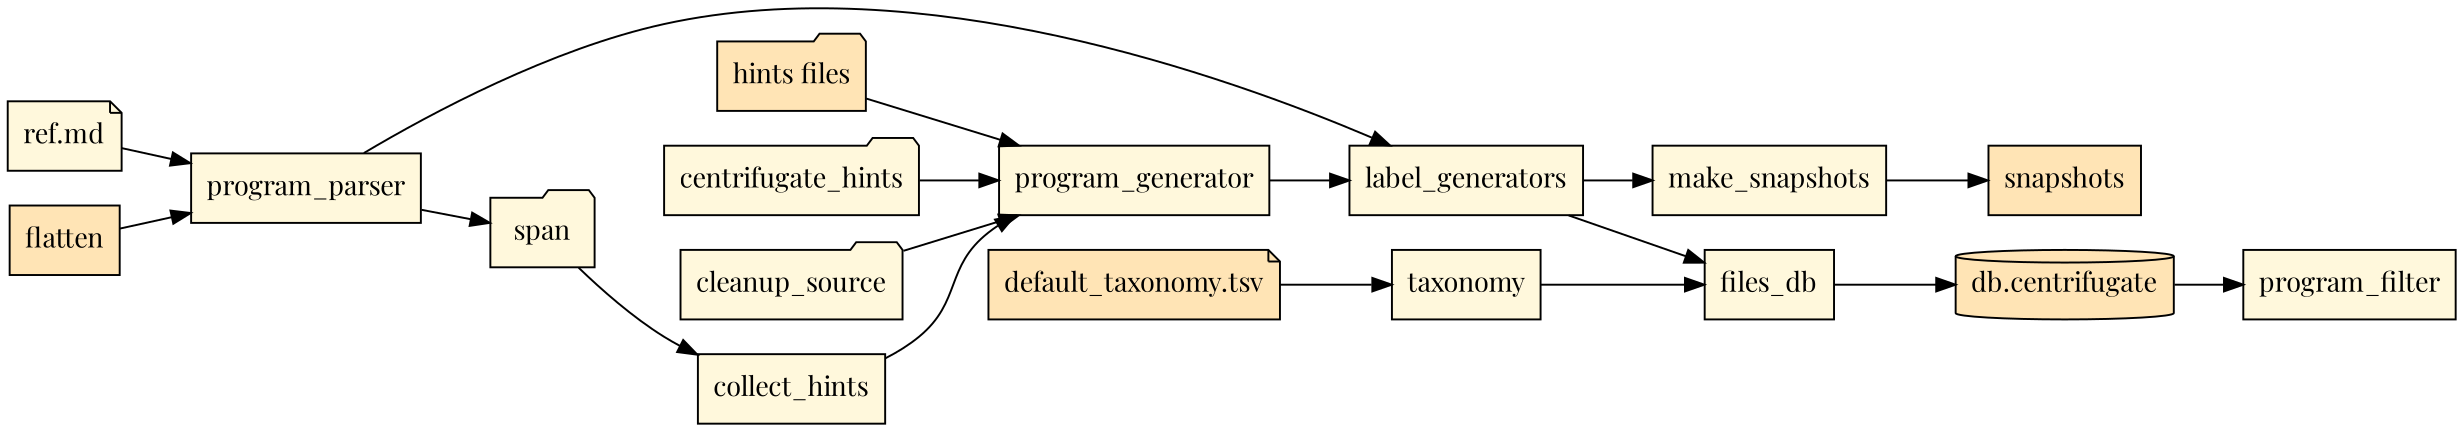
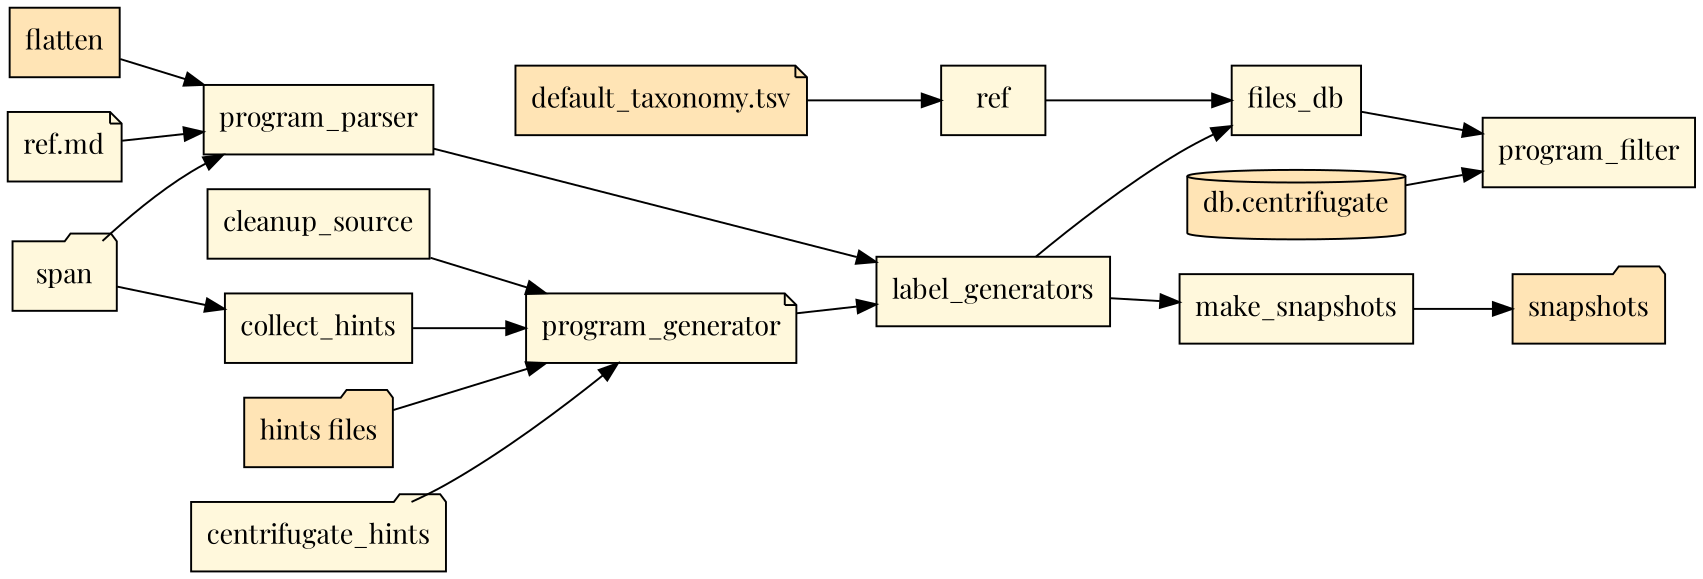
  digraph {
    fontname="Playfair Display"
    rankdir=LR
    node [fillcolor=cornsilk fontname="Playfair Display" shape=box style=filled]
    edge [fontname="Playfair Display"]
    n1 [fillcolor=moccasin label="db.centrifugate" shape=cylinder]
    program_filter
    "ref.md" [shape=note]
    program_parser
    label_generators
    "default_taxonomy.tsv" [fillcolor=moccasin shape=note]
-   taxonomy
+   taxonomy [label=ref]
    n8 [label=files_db]
    n9 [fillcolor=moccasin label="hints files" shape=folder]
-   program_generator
-   snapshots [fillcolor=moccasin]
+   program_generator [shape=note]
+   snapshots [fillcolor=moccasin shape=folder]
    make_snapshots
    flatten [fillcolor=moccasin]
    span [shape=folder]
    collect_hints
    centrifugate_hints [shape=folder]
-   cleanup_source [shape=folder]
+   cleanup_source
    n1 -> program_filter
    "ref.md" -> program_parser
    program_parser -> label_generators
    label_generators -> n8
    label_generators -> make_snapshots
    "default_taxonomy.tsv" -> taxonomy
    taxonomy -> n8
-   n8 -> n1
+   n8 -> program_filter
    n9 -> program_generator
    program_generator -> label_generators
    make_snapshots -> snapshots
    flatten -> program_parser
-   program_parser -> span
+   span -> program_parser
    span -> collect_hints
    collect_hints -> program_generator
    centrifugate_hints -> program_generator
    cleanup_source -> program_generator
  }
